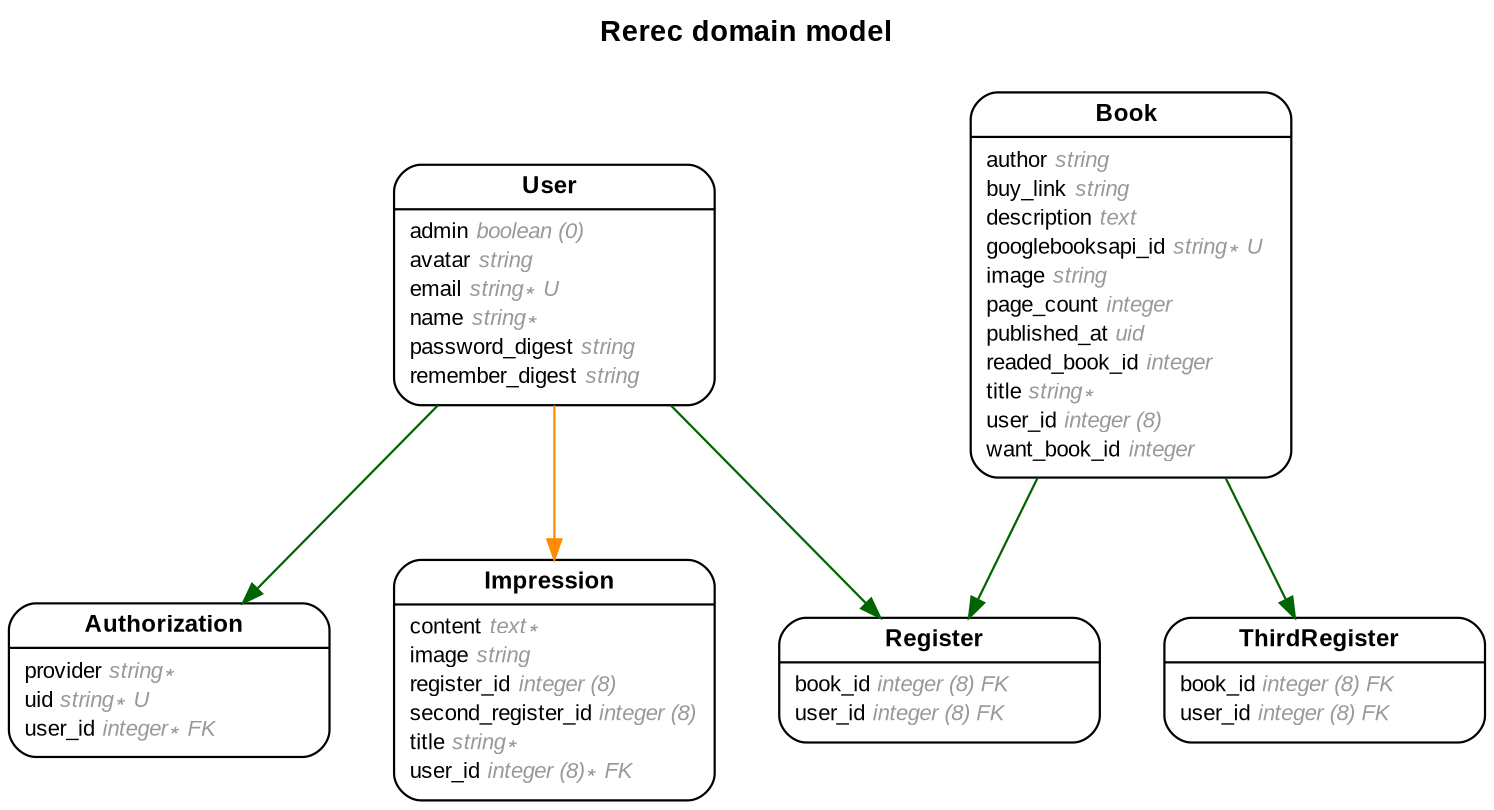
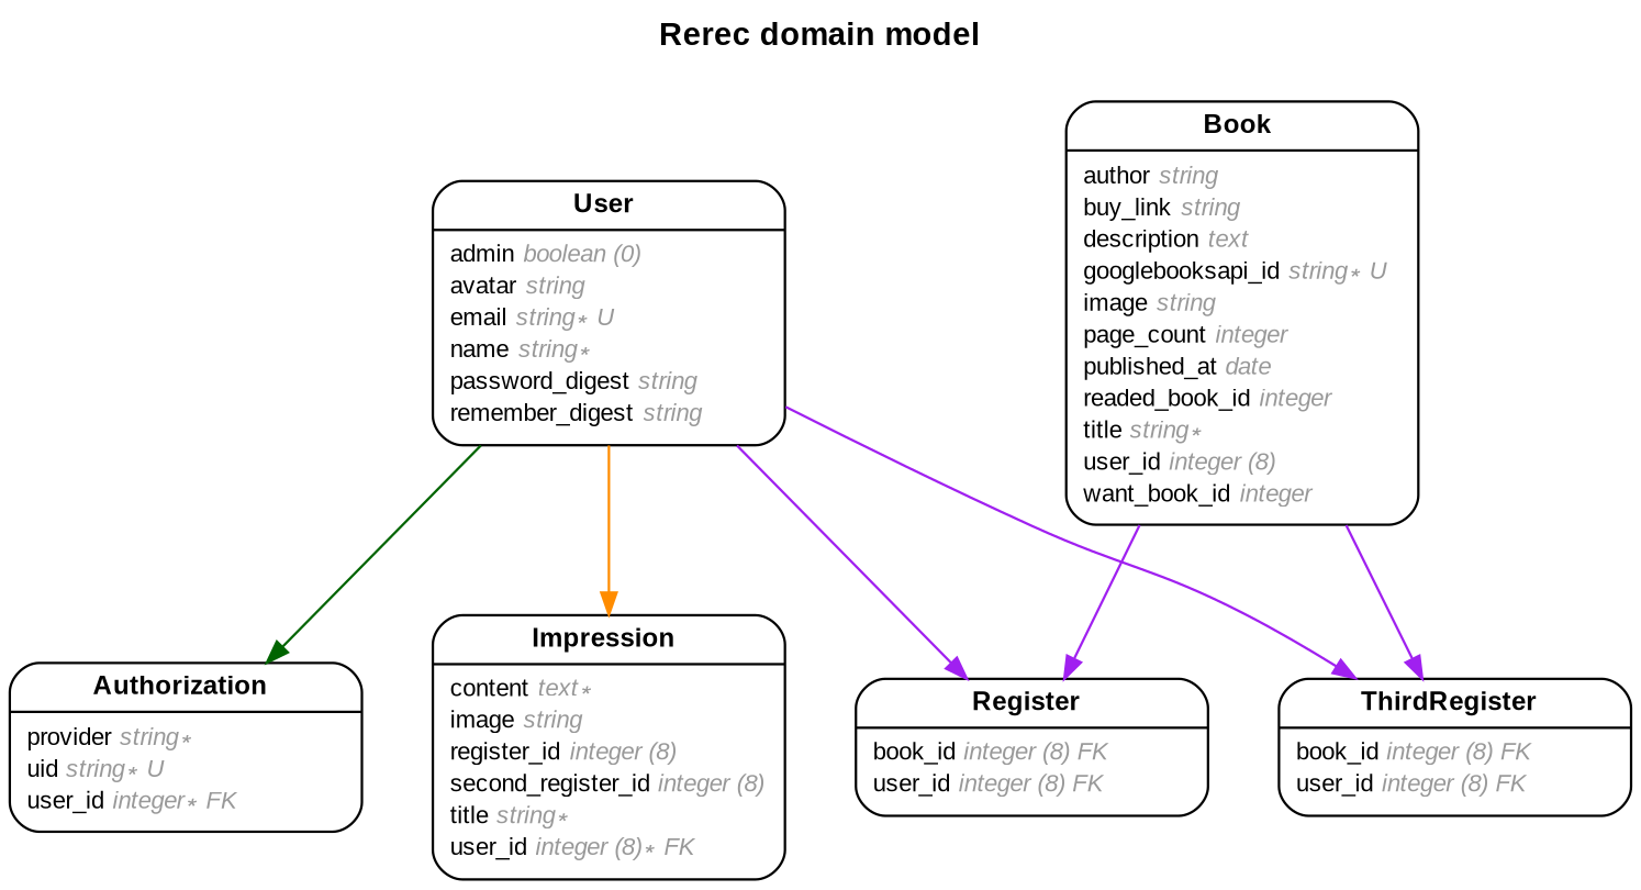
  digraph {
    concentrate=true
    fontname="Arial Bold"
    fontsize=13
    label="Rerec domain model\n\n"
    labelloc=t
    nodesep=0.4
    rankdir=TB
    ranksep=0.5
    splines=spline
    node [fontname=Arial fontsize=10 margin="0.07,0.05" penwidth=1.0 shape=Mrecord]
    edge [arrowhead=normal arrowsize=0.9 arrowtail=none color=darkgreen dir=both fontname=Arial fontsize=7 labelangle=32 labeldistance=1.8 penwidth=1.0 weight=2]
    n1 [label=<{<table border="0" align="center" cellspacing="0.5" cellpadding="0" width="134">   <tr><td align="center" valign="bottom" width="130"><font face="Arial Bold" point-size="11">Authorization</font></td></tr> </table> | <table border="0" align="left" cellspacing="2" cellpadding="0" width="134">   <tr><td align="left" width="130" port="provider">provider <font face="Arial Italic" color="grey60">string ∗</font></td></tr>   <tr><td align="left" width="130" port="uid">uid <font face="Arial Italic" color="grey60">string ∗ U</font></td></tr>   <tr><td align="left" width="130" port="user_id">user_id <font face="Arial Italic" color="grey60">integer ∗ FK</font></td></tr> </table> }>]
-   n2 [label=<{<table border="0" align="center" cellspacing="0.5" cellpadding="0" width="134">   <tr><td align="center" valign="bottom" width="130"><font face="Arial Bold" point-size="11">Book</font></td></tr> </table> | <table border="0" align="left" cellspacing="2" cellpadding="0" width="134">   <tr><td align="left" width="130" port="author">author <font face="Arial Italic" color="grey60">string</font></td></tr>   <tr><td align="left" width="130" port="buy_link">buy_link <font face="Arial Italic" color="grey60">string</font></td></tr>   <tr><td align="left" width="130" port="description">description <font face="Arial Italic" color="grey60">text</font></td></tr>   <tr><td align="left" width="130" port="googlebooksapi_id">googlebooksapi_id <font face="Arial Italic" color="grey60">string ∗ U</font></td></tr>   <tr><td align="left" width="130" port="image">image <font face="Arial Italic" color="grey60">string</font></td></tr>   <tr><td align="left" width="130" port="page_count">page_count <font face="Arial Italic" color="grey60">integer</font></td></tr>   <tr><td align="left" width="130" port="published_at">published_at <font face="Arial Italic" color="grey60">uid</font></td></tr>   <tr><td align="left" width="130" port="readed_book_id">readed_book_id <font face="Arial Italic" color="grey60">integer</font></td></tr>   <tr><td align="left" width="130" port="title">title <font face="Arial Italic" color="grey60">string ∗</font></td></tr>   <tr><td align="left" width="130" port="user_id">user_id <font face="Arial Italic" color="grey60">integer (8)</font></td></tr>   <tr><td align="left" width="130" port="want_book_id">want_book_id <font face="Arial Italic" color="grey60">integer</font></td></tr> </table> }>]
+   n2 [label=<{<table border="0" align="center" cellspacing="0.5" cellpadding="0" width="134">   <tr><td align="center" valign="bottom" width="130"><font face="Arial Bold" point-size="11">Book</font></td></tr> </table> | <table border="0" align="left" cellspacing="2" cellpadding="0" width="134">   <tr><td align="left" width="130" port="author">author <font face="Arial Italic" color="grey60">string</font></td></tr>   <tr><td align="left" width="130" port="buy_link">buy_link <font face="Arial Italic" color="grey60">string</font></td></tr>   <tr><td align="left" width="130" port="description">description <font face="Arial Italic" color="grey60">text</font></td></tr>   <tr><td align="left" width="130" port="googlebooksapi_id">googlebooksapi_id <font face="Arial Italic" color="grey60">string ∗ U</font></td></tr>   <tr><td align="left" width="130" port="image">image <font face="Arial Italic" color="grey60">string</font></td></tr>   <tr><td align="left" width="130" port="page_count">page_count <font face="Arial Italic" color="grey60">integer</font></td></tr>   <tr><td align="left" width="130" port="published_at">published_at <font face="Arial Italic" color="grey60">date</font></td></tr>   <tr><td align="left" width="130" port="readed_book_id">readed_book_id <font face="Arial Italic" color="grey60">integer</font></td></tr>   <tr><td align="left" width="130" port="title">title <font face="Arial Italic" color="grey60">string ∗</font></td></tr>   <tr><td align="left" width="130" port="user_id">user_id <font face="Arial Italic" color="grey60">integer (8)</font></td></tr>   <tr><td align="left" width="130" port="want_book_id">want_book_id <font face="Arial Italic" color="grey60">integer</font></td></tr> </table> }>]
    n3 [label=<{<table border="0" align="center" cellspacing="0.5" cellpadding="0" width="134">   <tr><td align="center" valign="bottom" width="130"><font face="Arial Bold" point-size="11">Register</font></td></tr> </table> | <table border="0" align="left" cellspacing="2" cellpadding="0" width="134">   <tr><td align="left" width="130" port="book_id">book_id <font face="Arial Italic" color="grey60">integer (8) FK</font></td></tr>   <tr><td align="left" width="130" port="user_id">user_id <font face="Arial Italic" color="grey60">integer (8) FK</font></td></tr> </table> }>]
    n4 [label=<{<table border="0" align="center" cellspacing="0.5" cellpadding="0" width="134">   <tr><td align="center" valign="bottom" width="130"><font face="Arial Bold" point-size="11">ThirdRegister</font></td></tr> </table> | <table border="0" align="left" cellspacing="2" cellpadding="0" width="134">   <tr><td align="left" width="130" port="book_id">book_id <font face="Arial Italic" color="grey60">integer (8) FK</font></td></tr>   <tr><td align="left" width="130" port="user_id">user_id <font face="Arial Italic" color="grey60">integer (8) FK</font></td></tr> </table> }>]
    n5 [label=<{<table border="0" align="center" cellspacing="0.5" cellpadding="0" width="134">   <tr><td align="center" valign="bottom" width="130"><font face="Arial Bold" point-size="11">Impression</font></td></tr> </table> | <table border="0" align="left" cellspacing="2" cellpadding="0" width="134">   <tr><td align="left" width="130" port="content">content <font face="Arial Italic" color="grey60">text ∗</font></td></tr>   <tr><td align="left" width="130" port="image">image <font face="Arial Italic" color="grey60">string</font></td></tr>   <tr><td align="left" width="130" port="register_id">register_id <font face="Arial Italic" color="grey60">integer (8)</font></td></tr>   <tr><td align="left" width="130" port="second_register_id">second_register_id <font face="Arial Italic" color="grey60">integer (8)</font></td></tr>   <tr><td align="left" width="130" port="title">title <font face="Arial Italic" color="grey60">string ∗</font></td></tr>   <tr><td align="left" width="130" port="user_id">user_id <font face="Arial Italic" color="grey60">integer (8) ∗ FK</font></td></tr> </table> }>]
    n6 [label=<{<table border="0" align="center" cellspacing="0.5" cellpadding="0" width="134">   <tr><td align="center" valign="bottom" width="130"><font face="Arial Bold" point-size="11">User</font></td></tr> </table> | <table border="0" align="left" cellspacing="2" cellpadding="0" width="134">   <tr><td align="left" width="130" port="admin">admin <font face="Arial Italic" color="grey60">boolean (0)</font></td></tr>   <tr><td align="left" width="130" port="avatar">avatar <font face="Arial Italic" color="grey60">string</font></td></tr>   <tr><td align="left" width="130" port="email">email <font face="Arial Italic" color="grey60">string ∗ U</font></td></tr>   <tr><td align="left" width="130" port="name">name <font face="Arial Italic" color="grey60">string ∗</font></td></tr>   <tr><td align="left" width="130" port="password_digest">password_digest <font face="Arial Italic" color="grey60">string</font></td></tr>   <tr><td align="left" width="130" port="remember_digest">remember_digest <font face="Arial Italic" color="grey60">string</font></td></tr> </table> }>]
-   n2 -> n3
-   n2 -> n4
+   n2 -> n3 [color=purple]
+   n2 -> n4 [color=purple]
    n6 -> n1
-   n6 -> n3
+   n6 -> n3 [color=purple]
+   n6 -> n4 [color=purple]
    n6 -> n5 [color=darkorange]
  }
